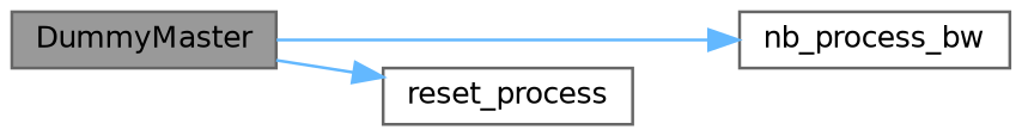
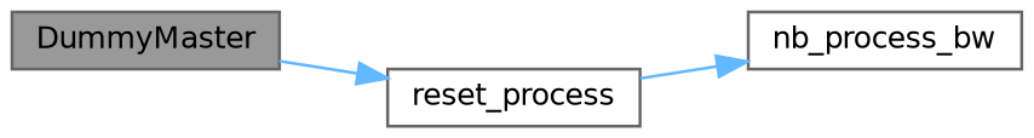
  digraph {
    rankdir=LR
    node [color=grey40 fillcolor=white fontname=Helvetica fontsize=10 shape=box style=filled]
    edge [color=steelblue1 fontname=Helvetica fontsize=10 labelfontname=Helvetica labelfontsize=10 style=solid]
    n1 [color=gray40 fillcolor=grey60 fontcolor=black height=0.2 label=DummyMaster width=0.4]
    n2 [height=0.2 label=nb_process_bw width=0.4]
    n3 [height=0.2 label=reset_process width=0.4]
-   n1 -> n2
+   n3 -> n2
    n1 -> n3
  }
